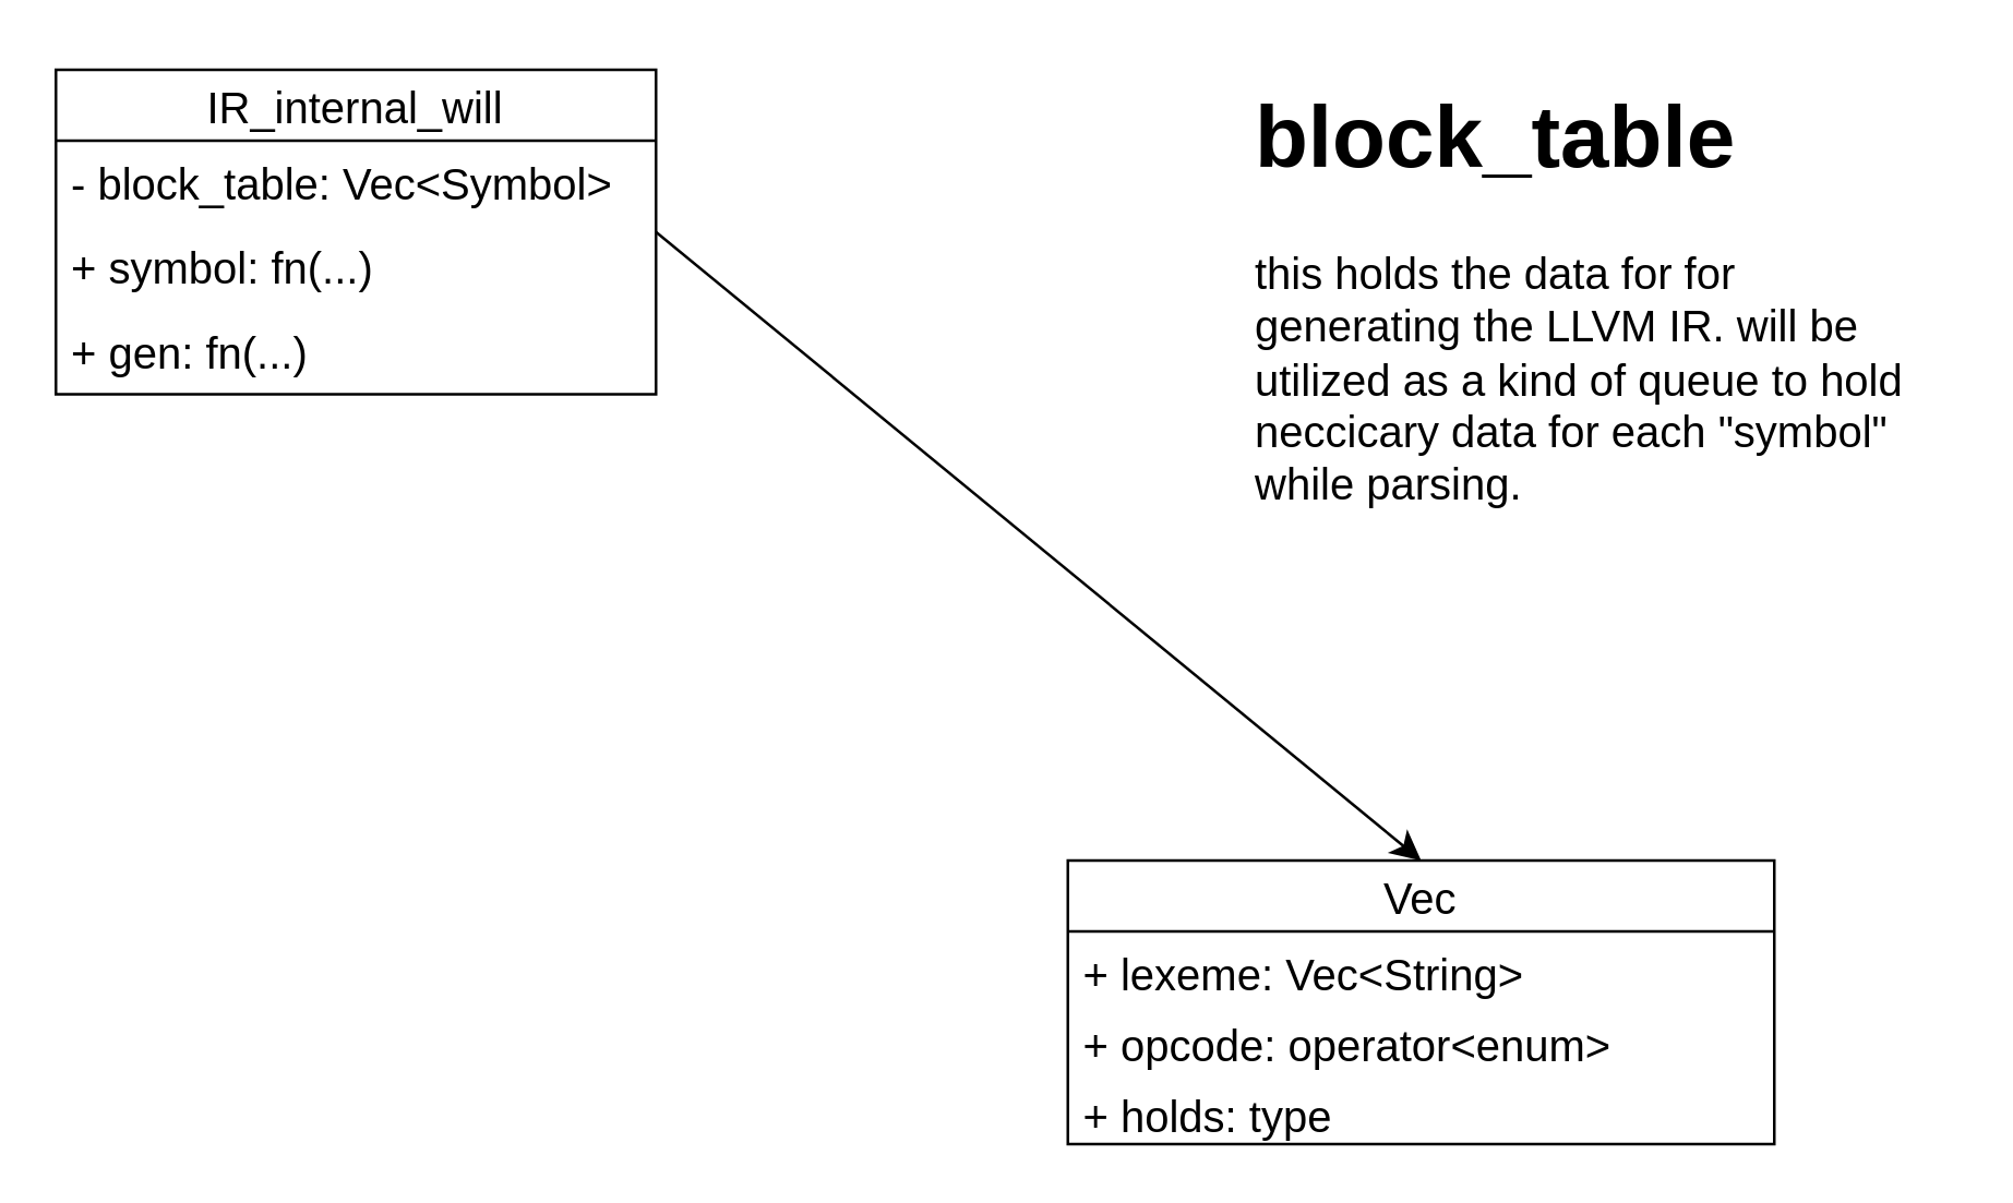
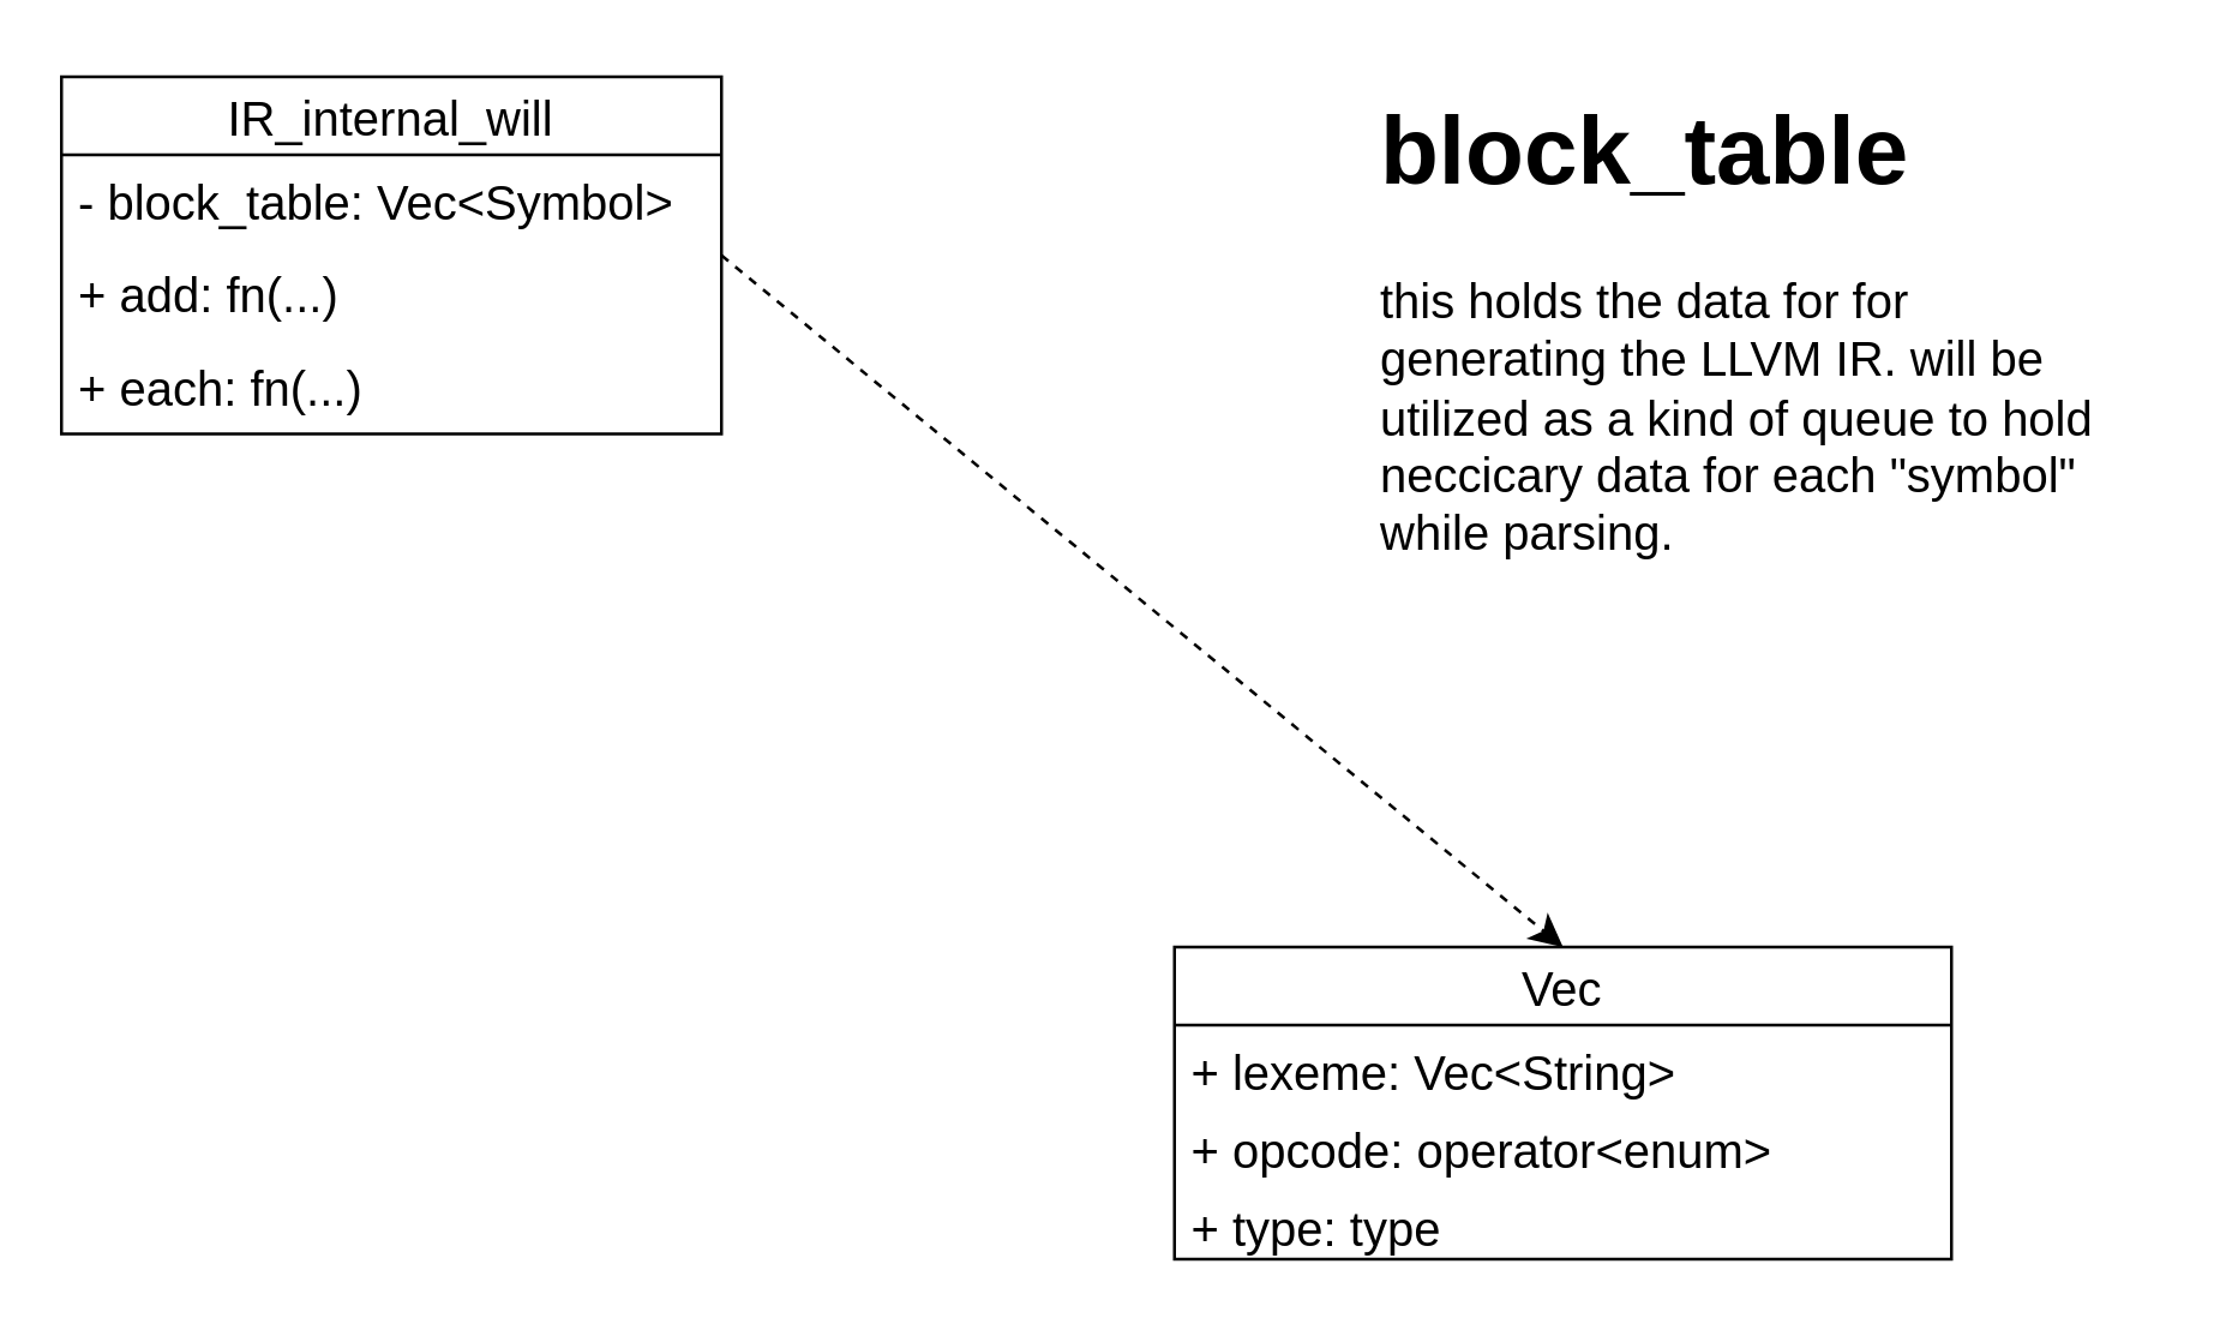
  <mxCell id="0" />
  <mxCell id="1" parent="0" />
- <mxCell id="2" style="edgeStyle=none;curved=1;rounded=0;orthogonalLoop=1;jettySize=auto;html=1;exitX=1;exitY=0.5;exitDx=0;exitDy=0;entryX=0.5;entryY=0;entryDx=0;entryDy=0;fontSize=12;startSize=8;endSize=8;" edge="1" parent="1" source="3" target="8"><mxGeometry relative="1" as="geometry" /></mxCell>
+ <mxCell id="2" style="edgeStyle=none;curved=1;rounded=0;orthogonalLoop=1;jettySize=auto;html=1;exitX=1;exitY=0.5;exitDx=0;exitDy=0;entryX=0.5;entryY=0;entryDx=0;entryDy=0;fontSize=12;startSize=8;endSize=8;dashed=1;" edge="1" parent="1" source="3" target="8"><mxGeometry relative="1" as="geometry" /></mxCell>
  <mxCell id="3" value="IR_internal_will" style="swimlane;fontStyle=0;childLayout=stackLayout;horizontal=1;startSize=26;fillColor=none;horizontalStack=0;resizeParent=1;resizeParentMax=0;resizeLast=0;collapsible=1;marginBottom=0;fontSize=16;" parent="1" vertex="1"><mxGeometry x="20" y="25" width="220" height="119" as="geometry" /></mxCell>
  <mxCell id="4" value="- block_table: Vec&lt;Symbol&gt;" style="text;strokeColor=none;fillColor=none;align=left;verticalAlign=top;spacingLeft=4;spacingRight=4;overflow=hidden;rotatable=0;points=[[0,0.5],[1,0.5]];portConstraint=eastwest;fontSize=16;autosize=1;resizeWidth=0;" parent="3" vertex="1"><mxGeometry y="26" width="220" height="31" as="geometry" /></mxCell>
- <mxCell id="5" value="+ symbol: fn(...)" style="text;strokeColor=none;fillColor=none;align=left;verticalAlign=top;spacingLeft=4;spacingRight=4;overflow=hidden;rotatable=0;points=[[0,0.5],[1,0.5]];portConstraint=eastwest;fontSize=16;autosize=1;resizeWidth=0;" parent="3" vertex="1"><mxGeometry y="57" width="220" height="31" as="geometry" /></mxCell>
- <mxCell id="6" value="+ gen: fn(...)" style="text;strokeColor=none;fillColor=none;align=left;verticalAlign=top;spacingLeft=4;spacingRight=4;overflow=hidden;rotatable=0;points=[[0,0.5],[1,0.5]];portConstraint=eastwest;fontSize=16;autosize=1;resizeWidth=0;" vertex="1" parent="3"><mxGeometry y="88" width="220" height="31" as="geometry" /></mxCell>
+ <mxCell id="5" value="+ add: fn(...)" style="text;strokeColor=none;fillColor=none;align=left;verticalAlign=top;spacingLeft=4;spacingRight=4;overflow=hidden;rotatable=0;points=[[0,0.5],[1,0.5]];portConstraint=eastwest;fontSize=16;autosize=1;resizeWidth=0;" parent="3" vertex="1"><mxGeometry y="57" width="220" height="31" as="geometry" /></mxCell>
+ <mxCell id="6" value="+ each: fn(...)" style="text;strokeColor=none;fillColor=none;align=left;verticalAlign=top;spacingLeft=4;spacingRight=4;overflow=hidden;rotatable=0;points=[[0,0.5],[1,0.5]];portConstraint=eastwest;fontSize=16;autosize=1;resizeWidth=0;" vertex="1" parent="3"><mxGeometry y="88" width="220" height="31" as="geometry" /></mxCell>
  <mxCell id="7" value="&lt;h1&gt;block_table&lt;/h1&gt;&lt;div&gt;this holds the data for for generating the LLVM IR. will be utilized as a kind of queue to hold neccicary data for each &quot;symbol&quot; while parsing.&lt;/div&gt;" style="text;html=1;strokeColor=none;fillColor=none;spacing=5;spacingTop=-20;whiteSpace=wrap;overflow=hidden;rounded=0;fontSize=16;" parent="1" vertex="1"><mxGeometry x="455" y="20" width="261" height="177" as="geometry" /></mxCell>
  <mxCell id="8" value="Vec" style="swimlane;fontStyle=0;childLayout=stackLayout;horizontal=1;startSize=26;fillColor=none;horizontalStack=0;resizeParent=1;resizeParentMax=0;resizeLast=0;collapsible=1;marginBottom=0;fontSize=16;" vertex="1" parent="1"><mxGeometry x="391" y="315" width="259" height="104" as="geometry" /></mxCell>
  <mxCell id="9" value="+ lexeme: Vec&lt;String&gt;" style="text;strokeColor=none;fillColor=none;align=left;verticalAlign=top;spacingLeft=4;spacingRight=4;overflow=hidden;rotatable=0;points=[[0,0.5],[1,0.5]];portConstraint=eastwest;fontSize=16;" vertex="1" parent="8"><mxGeometry y="26" width="259" height="26" as="geometry" /></mxCell>
  <mxCell id="10" value="+ opcode: operator&lt;enum&gt;" style="text;strokeColor=none;fillColor=none;align=left;verticalAlign=top;spacingLeft=4;spacingRight=4;overflow=hidden;rotatable=0;points=[[0,0.5],[1,0.5]];portConstraint=eastwest;fontSize=16;" vertex="1" parent="8"><mxGeometry y="52" width="259" height="26" as="geometry" /></mxCell>
- <mxCell id="11" value="+ holds: type" style="text;strokeColor=none;fillColor=none;align=left;verticalAlign=top;spacingLeft=4;spacingRight=4;overflow=hidden;rotatable=0;points=[[0,0.5],[1,0.5]];portConstraint=eastwest;fontSize=16;" vertex="1" parent="8"><mxGeometry y="78" width="259" height="26" as="geometry" /></mxCell>
+ <mxCell id="11" value="+ type: type" style="text;strokeColor=none;fillColor=none;align=left;verticalAlign=top;spacingLeft=4;spacingRight=4;overflow=hidden;rotatable=0;points=[[0,0.5],[1,0.5]];portConstraint=eastwest;fontSize=16;" vertex="1" parent="8"><mxGeometry y="78" width="259" height="26" as="geometry" /></mxCell>
